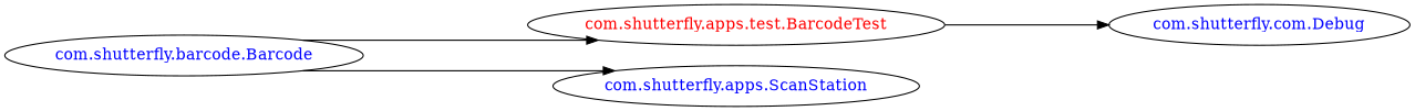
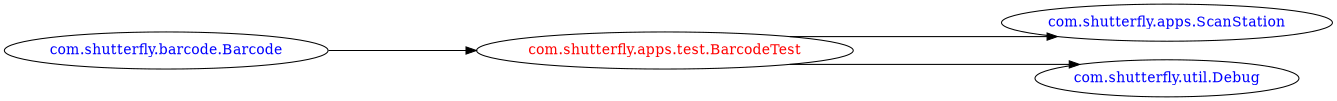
  digraph {
    concentrate=true
    rankdir=LR
    ranksep=2.0
    splines=ortho
    node [fontcolor=blue]
    "com.shutterfly.apps.test.BarcodeTest" [fontcolor=red]
    "com.shutterfly.apps.ScanStation"
-   "com.shutterfly.util.Debug" [label="com.shutterfly.com.Debug"]
+   "com.shutterfly.util.Debug"
    "com.shutterfly.barcode.Barcode"
-   "com.shutterfly.barcode.Barcode" -> "com.shutterfly.apps.ScanStation"
+   "com.shutterfly.apps.test.BarcodeTest" -> "com.shutterfly.apps.ScanStation"
    "com.shutterfly.apps.test.BarcodeTest" -> "com.shutterfly.util.Debug"
    "com.shutterfly.barcode.Barcode" -> "com.shutterfly.apps.test.BarcodeTest"
  }
